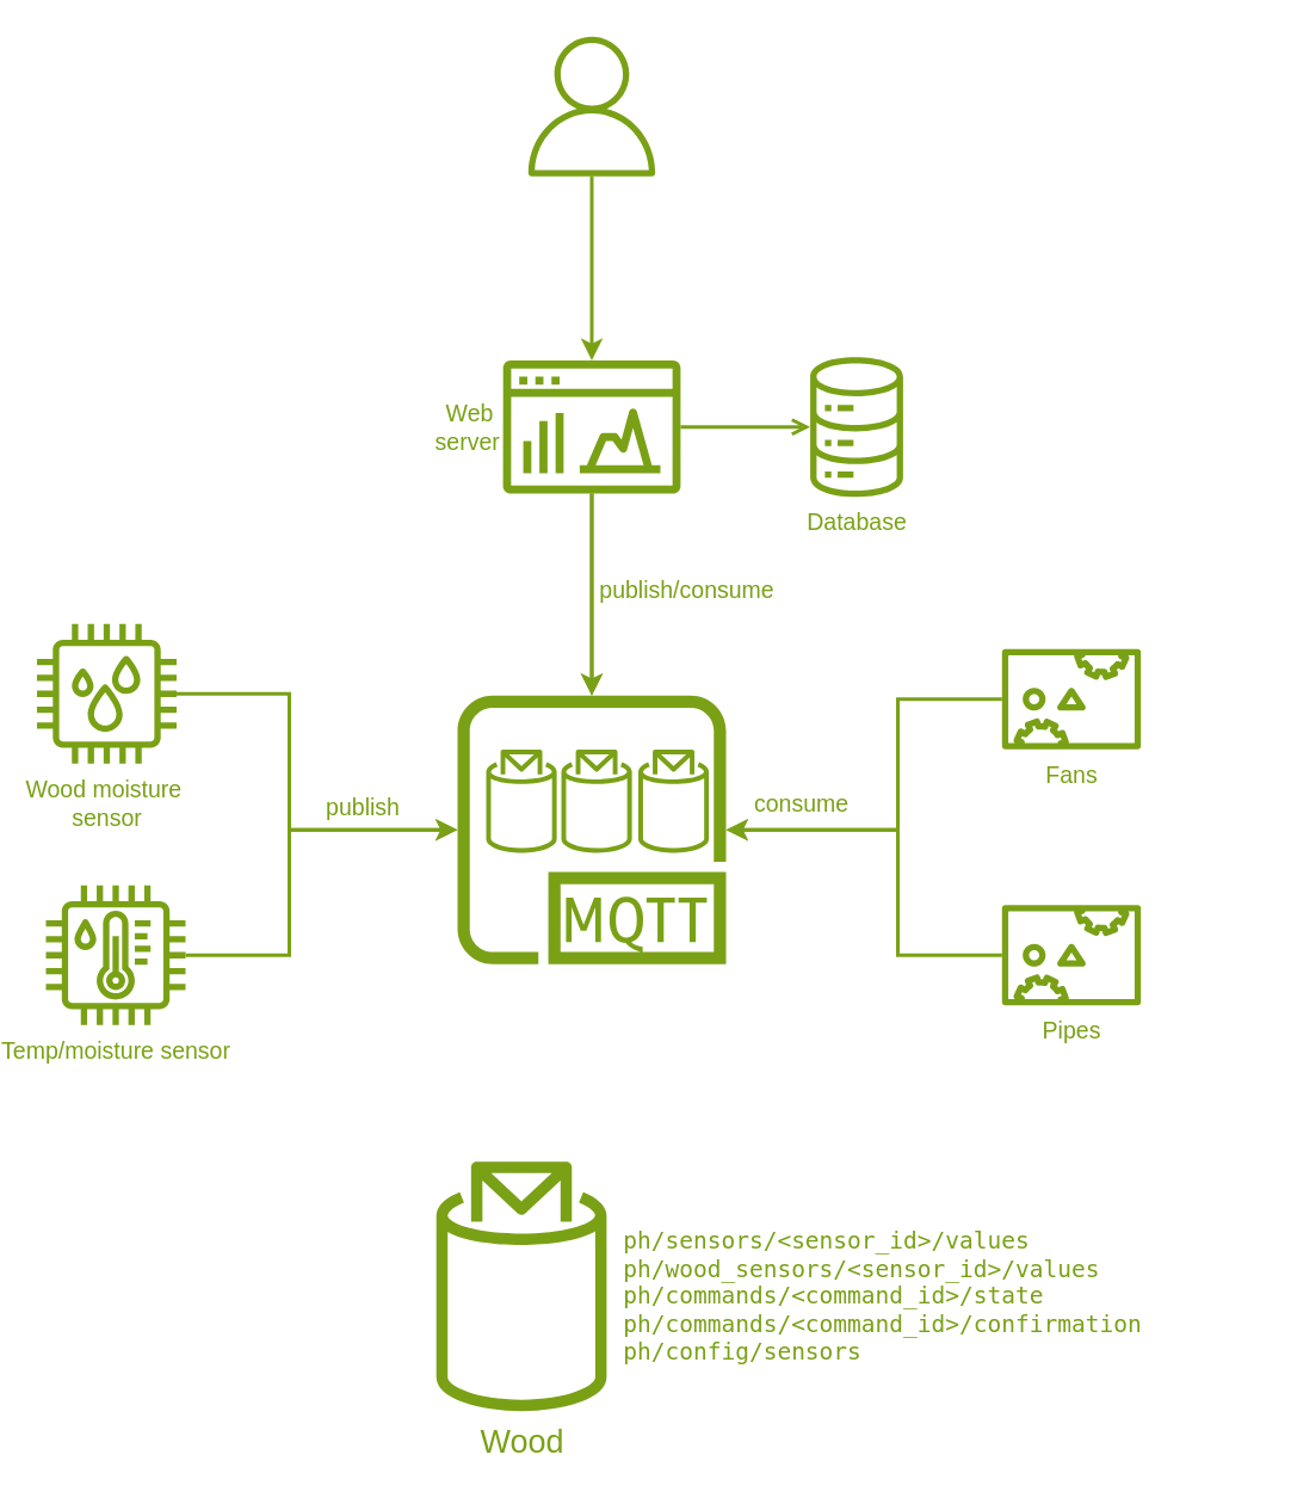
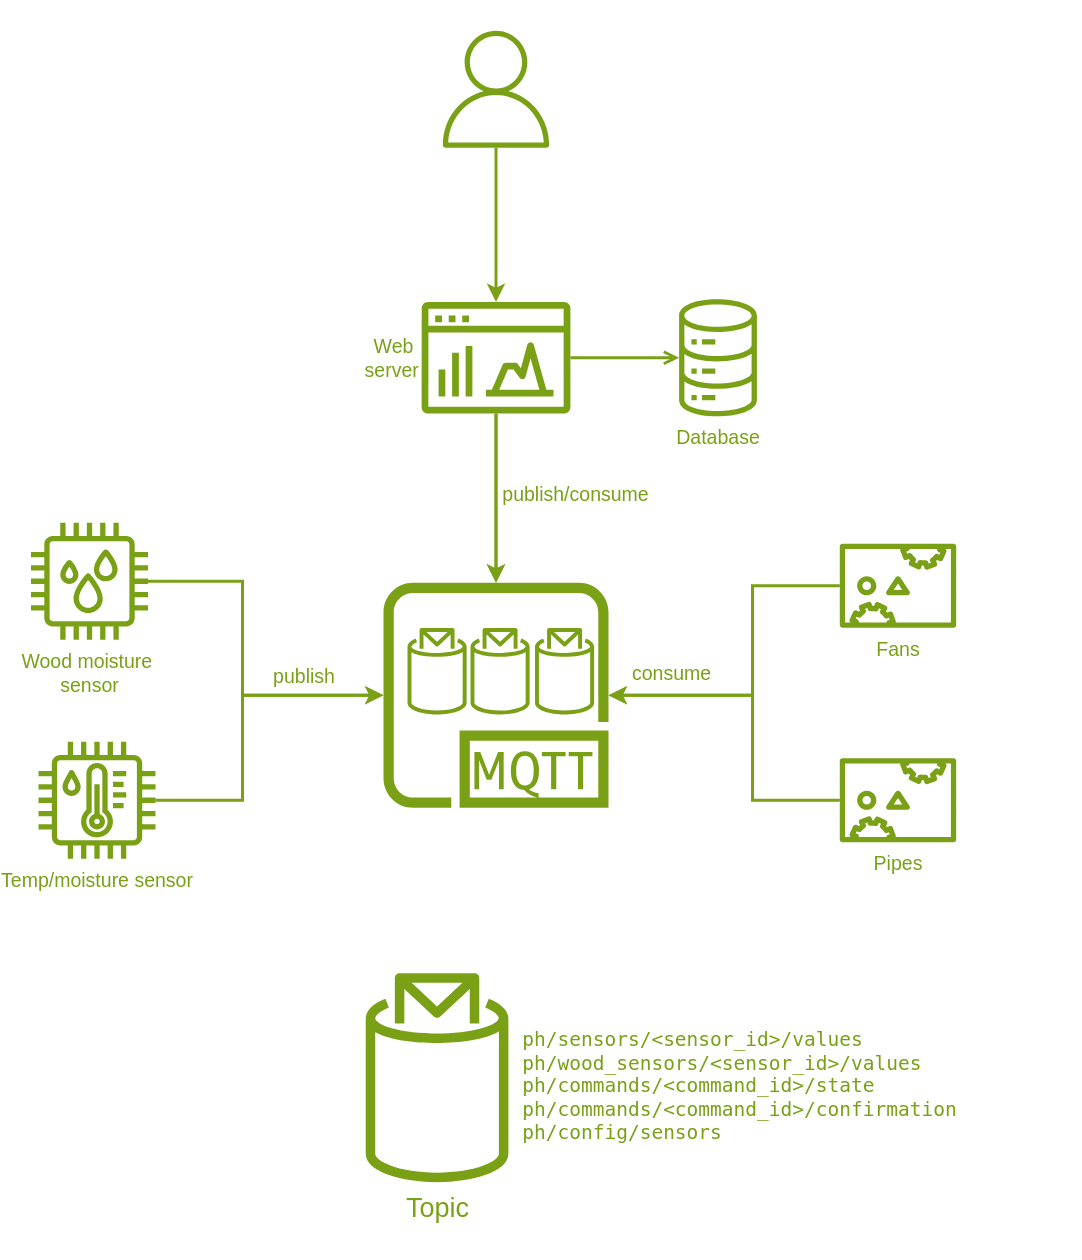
  <mxCell id="0" />
  <mxCell id="1" parent="0" />
  <mxCell id="2" style="edgeStyle=orthogonalEdgeStyle;shape=connector;rounded=0;orthogonalLoop=1;jettySize=auto;html=1;strokeColor=#7AA116;strokeWidth=2;align=center;verticalAlign=middle;fontFamily=Helvetica;fontSize=11;fontColor=default;labelBackgroundColor=default;endArrow=classic;" parent="1" source="4" target="7" edge="1"><mxGeometry relative="1" as="geometry"><Array as="points"><mxPoint x="161" y="533" /><mxPoint x="161" y="463" /></Array></mxGeometry></mxCell>
  <mxCell id="3" value="&lt;div style=&quot;font-size: 13px;&quot;&gt;publish&lt;/div&gt;" style="edgeLabel;html=1;align=center;verticalAlign=middle;resizable=0;points=[];fontFamily=Helvetica;fontSize=13;fontColor=#7AA116;labelBackgroundColor=default;" parent="2" vertex="1" connectable="0"><mxGeometry x="0.765" y="3" relative="1" as="geometry"><mxPoint x="-28" y="-11" as="offset" /></mxGeometry></mxCell>
  <mxCell id="4" value="&lt;div style=&quot;font-size: 13px;&quot;&gt;&lt;font color=&quot;#7aa116&quot; style=&quot;font-size: 13px;&quot;&gt;Temp/moisture sensor&lt;/font&gt;&lt;/div&gt;&lt;div style=&quot;font-size: 13px;&quot;&gt;&lt;font color=&quot;#7aa116&quot; style=&quot;font-size: 13px;&quot;&gt;&lt;br style=&quot;font-size: 13px;&quot;&gt;&lt;/font&gt;&lt;/div&gt;" style="sketch=0;outlineConnect=0;fontColor=#232F3E;gradientColor=none;fillColor=#7AA116;strokeColor=none;dashed=0;verticalLabelPosition=bottom;verticalAlign=top;align=center;html=1;fontSize=13;fontStyle=0;aspect=fixed;pointerEvents=1;shape=mxgraph.aws4.iot_thing_temperature_humidity_sensor;" parent="1" vertex="1"><mxGeometry x="25" y="494" width="78" height="78" as="geometry" /></mxCell>
  <mxCell id="5" style="edgeStyle=orthogonalEdgeStyle;shape=connector;rounded=0;orthogonalLoop=1;jettySize=auto;html=1;strokeColor=#7AA116;strokeWidth=2;align=center;verticalAlign=middle;fontFamily=Helvetica;fontSize=11;fontColor=default;labelBackgroundColor=default;endArrow=classic;" parent="1" source="6" target="7" edge="1"><mxGeometry relative="1" as="geometry"><Array as="points"><mxPoint x="161" y="387" /><mxPoint x="161" y="463" /></Array></mxGeometry></mxCell>
  <mxCell id="6" value="&lt;div style=&quot;font-size: 13px;&quot;&gt;&lt;font color=&quot;#7aa116&quot; style=&quot;font-size: 13px;&quot;&gt;Wood moisture&amp;nbsp;&lt;/font&gt;&lt;/div&gt;&lt;div style=&quot;font-size: 13px;&quot;&gt;&lt;font color=&quot;#7aa116&quot; style=&quot;font-size: 13px;&quot;&gt;sensor&lt;/font&gt;&lt;/div&gt;&lt;div style=&quot;font-size: 13px;&quot;&gt;&lt;br style=&quot;font-size: 13px;&quot;&gt;&lt;/div&gt;" style="sketch=0;outlineConnect=0;fontColor=#232F3E;gradientColor=none;fillColor=#7AA116;strokeColor=none;dashed=0;verticalLabelPosition=bottom;verticalAlign=top;align=center;html=1;fontSize=13;fontStyle=0;aspect=fixed;pointerEvents=1;shape=mxgraph.aws4.iot_thing_humidity_sensor;" parent="1" vertex="1"><mxGeometry x="20" y="348" width="78" height="78" as="geometry" /></mxCell>
  <mxCell id="7" value="" style="sketch=0;outlineConnect=0;fontColor=#232F3E;gradientColor=none;fillColor=#7AA116;strokeColor=none;dashed=0;verticalLabelPosition=bottom;verticalAlign=top;align=center;html=1;fontSize=12;fontStyle=0;aspect=fixed;pointerEvents=1;shape=mxgraph.aws4.mqtt_protocol;" parent="1" vertex="1"><mxGeometry x="255" y="388" width="150" height="150" as="geometry" /></mxCell>
  <mxCell id="8" value="Database" style="sketch=0;outlineConnect=0;fontColor=#7AA116;gradientColor=none;fillColor=#7AA116;strokeColor=none;dashed=0;verticalLabelPosition=bottom;verticalAlign=top;align=center;html=1;fontSize=13;fontStyle=0;aspect=fixed;pointerEvents=1;shape=mxgraph.aws4.iot_analytics_data_store;" parent="1" vertex="1"><mxGeometry x="451" y="199" width="54" height="78" as="geometry" /></mxCell>
  <mxCell id="9" value="" style="sketch=0;outlineConnect=0;fontColor=#232F3E;gradientColor=none;fillColor=#7AA116;strokeColor=none;dashed=0;verticalLabelPosition=bottom;verticalAlign=top;align=center;html=1;fontSize=12;fontStyle=0;aspect=fixed;pointerEvents=1;shape=mxgraph.aws4.topic_2;" parent="1" vertex="1"><mxGeometry x="271" y="418" width="39.41" height="58" as="geometry" /></mxCell>
  <mxCell id="10" value="" style="sketch=0;outlineConnect=0;fontColor=#232F3E;gradientColor=none;fillColor=#7AA116;strokeColor=none;dashed=0;verticalLabelPosition=bottom;verticalAlign=top;align=center;html=1;fontSize=12;fontStyle=0;aspect=fixed;pointerEvents=1;shape=mxgraph.aws4.topic_2;" parent="1" vertex="1"><mxGeometry x="313" y="418" width="39.41" height="58" as="geometry" /></mxCell>
  <mxCell id="11" value="" style="sketch=0;outlineConnect=0;fontColor=#232F3E;gradientColor=none;fillColor=#7AA116;strokeColor=none;dashed=0;verticalLabelPosition=bottom;verticalAlign=top;align=center;html=1;fontSize=12;fontStyle=0;aspect=fixed;pointerEvents=1;shape=mxgraph.aws4.topic_2;" parent="1" vertex="1"><mxGeometry x="356" y="418" width="39.41" height="58" as="geometry" /></mxCell>
  <mxCell id="12" style="edgeStyle=orthogonalEdgeStyle;shape=connector;rounded=0;orthogonalLoop=1;jettySize=auto;html=1;strokeColor=#7AA116;strokeWidth=2;align=center;verticalAlign=middle;fontFamily=Helvetica;fontSize=11;fontColor=default;labelBackgroundColor=default;endArrow=classic;" parent="1" source="13" target="7" edge="1"><mxGeometry relative="1" as="geometry"><Array as="points"><mxPoint x="501" y="390" /><mxPoint x="501" y="463" /></Array></mxGeometry></mxCell>
  <mxCell id="13" value="&lt;div style=&quot;font-size: 13px;&quot;&gt;Fans&lt;/div&gt;&lt;div style=&quot;font-size: 13px;&quot;&gt;&lt;br style=&quot;font-size: 13px;&quot;&gt;&lt;/div&gt;" style="sketch=0;outlineConnect=0;fontColor=#7AA116;gradientColor=none;fillColor=#7AA116;strokeColor=none;dashed=0;verticalLabelPosition=bottom;verticalAlign=top;align=center;html=1;fontSize=13;fontStyle=0;aspect=fixed;pointerEvents=1;shape=mxgraph.aws4.servo;" parent="1" vertex="1"><mxGeometry x="559" y="362" width="78" height="56" as="geometry" /></mxCell>
  <mxCell id="14" value="" style="edgeStyle=orthogonalEdgeStyle;rounded=0;orthogonalLoop=1;jettySize=auto;html=1;strokeColor=#7AA116;strokeWidth=2;endArrow=open;" parent="1" source="18" target="8" edge="1"><mxGeometry relative="1" as="geometry" /></mxCell>
  <mxCell id="15" style="edgeStyle=orthogonalEdgeStyle;shape=connector;rounded=0;orthogonalLoop=1;jettySize=auto;html=1;strokeColor=#7AA116;strokeWidth=2;align=center;verticalAlign=middle;fontFamily=Helvetica;fontSize=11;fontColor=default;labelBackgroundColor=default;endArrow=classic;" parent="1" source="18" target="7" edge="1"><mxGeometry relative="1" as="geometry" /></mxCell>
  <mxCell id="16" value="publish/consume" style="edgeLabel;html=1;align=center;verticalAlign=middle;resizable=0;points=[];fontFamily=Helvetica;fontSize=13;fontColor=#7AA116;labelBackgroundColor=default;" parent="15" vertex="1" connectable="0"><mxGeometry x="0.025" y="2" relative="1" as="geometry"><mxPoint x="50" y="-5" as="offset" /></mxGeometry></mxCell>
  <mxCell id="17" value="" style="edgeStyle=orthogonalEdgeStyle;shape=connector;rounded=0;orthogonalLoop=1;jettySize=auto;html=1;strokeColor=#7AA116;strokeWidth=2;align=center;verticalAlign=middle;fontFamily=Helvetica;fontSize=11;fontColor=default;labelBackgroundColor=default;endArrow=classic;" parent="1" source="18" target="7" edge="1"><mxGeometry relative="1" as="geometry" /></mxCell>
  <mxCell id="18" value="&lt;div style=&quot;font-size: 13px;&quot;&gt;Web&amp;nbsp;&lt;/div&gt;&lt;div style=&quot;font-size: 13px;&quot;&gt;server&lt;/div&gt;" style="sketch=0;outlineConnect=0;fontColor=#7AA116;gradientColor=none;fillColor=#7AA116;strokeColor=none;dashed=0;verticalLabelPosition=middle;verticalAlign=middle;align=right;html=1;fontSize=13;fontStyle=0;aspect=fixed;pointerEvents=1;shape=mxgraph.aws4.opensearch_dashboards;labelPosition=left;spacingLeft=3;" parent="1" vertex="1"><mxGeometry x="280.4" y="200.48" width="99.2" height="75.04" as="geometry" /></mxCell>
  <mxCell id="19" value="" style="edgeStyle=orthogonalEdgeStyle;rounded=0;orthogonalLoop=1;jettySize=auto;html=1;strokeColor=#7AA116;strokeWidth=2;align=center;verticalAlign=middle;fontFamily=Helvetica;fontSize=11;fontColor=default;labelBackgroundColor=default;endArrow=classic;" parent="1" source="20" target="18" edge="1"><mxGeometry relative="1" as="geometry" /></mxCell>
  <mxCell id="20" value="" style="sketch=0;outlineConnect=0;fontColor=#232F3E;gradientColor=none;fillColor=#7AA116;strokeColor=none;dashed=0;verticalLabelPosition=bottom;verticalAlign=top;align=center;html=1;fontSize=12;fontStyle=0;aspect=fixed;pointerEvents=1;shape=mxgraph.aws4.user;" parent="1" vertex="1"><mxGeometry x="291" y="20" width="78" height="78" as="geometry" /></mxCell>
  <mxCell id="21" style="edgeStyle=orthogonalEdgeStyle;shape=connector;rounded=0;orthogonalLoop=1;jettySize=auto;html=1;strokeColor=#7AA116;strokeWidth=2;align=center;verticalAlign=middle;fontFamily=Helvetica;fontSize=11;fontColor=default;labelBackgroundColor=default;endArrow=classic;" parent="1" source="23" target="7" edge="1"><mxGeometry relative="1" as="geometry"><Array as="points"><mxPoint x="501" y="533" /><mxPoint x="501" y="463" /></Array></mxGeometry></mxCell>
  <mxCell id="22" value="&lt;div style=&quot;font-size: 13px;&quot;&gt;consume&lt;/div&gt;" style="edgeLabel;html=1;align=center;verticalAlign=middle;resizable=0;points=[];fontFamily=Helvetica;fontSize=11;fontColor=#7AA116;labelBackgroundColor=default;" parent="21" vertex="1" connectable="0"><mxGeometry x="0.472" relative="1" as="geometry"><mxPoint x="-18" y="-16" as="offset" /></mxGeometry></mxCell>
  <mxCell id="23" value="&lt;div&gt;Pipes&lt;/div&gt;&lt;div&gt;&lt;br&gt;&lt;/div&gt;" style="sketch=0;outlineConnect=0;fontColor=#7AA116;gradientColor=none;fillColor=#7AA116;strokeColor=none;dashed=0;verticalLabelPosition=bottom;verticalAlign=top;align=center;html=1;fontSize=13;fontStyle=0;aspect=fixed;pointerEvents=1;shape=mxgraph.aws4.servo;" parent="1" vertex="1"><mxGeometry x="559" y="505" width="78" height="56" as="geometry" /></mxCell>
- <mxCell id="24" value="&lt;div style=&quot;font-size: 18px;&quot;&gt;Wood&lt;/div&gt;&lt;div style=&quot;font-size: 18px;&quot;&gt;&lt;br style=&quot;font-size: 18px;&quot;&gt;&lt;/div&gt;" style="sketch=0;outlineConnect=0;fontColor=#7AA116;gradientColor=none;fillColor=#7AA116;strokeColor=none;dashed=0;verticalLabelPosition=bottom;verticalAlign=top;align=center;html=1;fontSize=18;fontStyle=0;aspect=fixed;pointerEvents=1;shape=mxgraph.aws4.topic_2;" parent="1" vertex="1"><mxGeometry x="243.14" y="648" width="95.13" height="140" as="geometry" /></mxCell>
+ <mxCell id="24" value="&lt;div style=&quot;font-size: 18px;&quot;&gt;Topic&lt;/div&gt;&lt;div style=&quot;font-size: 18px;&quot;&gt;&lt;br style=&quot;font-size: 18px;&quot;&gt;&lt;/div&gt;" style="sketch=0;outlineConnect=0;fontColor=#7AA116;gradientColor=none;fillColor=#7AA116;strokeColor=none;dashed=0;verticalLabelPosition=bottom;verticalAlign=top;align=center;html=1;fontSize=18;fontStyle=0;aspect=fixed;pointerEvents=1;shape=mxgraph.aws4.topic_2;" parent="1" vertex="1"><mxGeometry x="243.14" y="648" width="95.13" height="140" as="geometry" /></mxCell>
  <mxCell id="25" value="&lt;code style=&quot;font-size: 13px;&quot;&gt;ph/sensors/&amp;lt;sensor_id&amp;gt;/values&lt;/code&gt;&lt;br&gt;&lt;code&gt;ph/wood_sensors/&amp;lt;sensor_id&amp;gt;/values&lt;/code&gt;&lt;br&gt;&lt;code&gt;ph/commands/&amp;lt;command_id&amp;gt;/state&lt;br&gt;&lt;/code&gt;&lt;code&gt;ph/commands/&amp;lt;command_id&amp;gt;/confirmation&lt;/code&gt;&lt;br&gt;&lt;code&gt;ph/config/sensors&lt;/code&gt;" style="text;whiteSpace=wrap;html=1;fontFamily=Helvetica;fontSize=13;fontColor=#7AA116;labelBackgroundColor=default;" parent="1" vertex="1"><mxGeometry x="346.27" y="678" width="352" height="110" as="geometry" /></mxCell>
